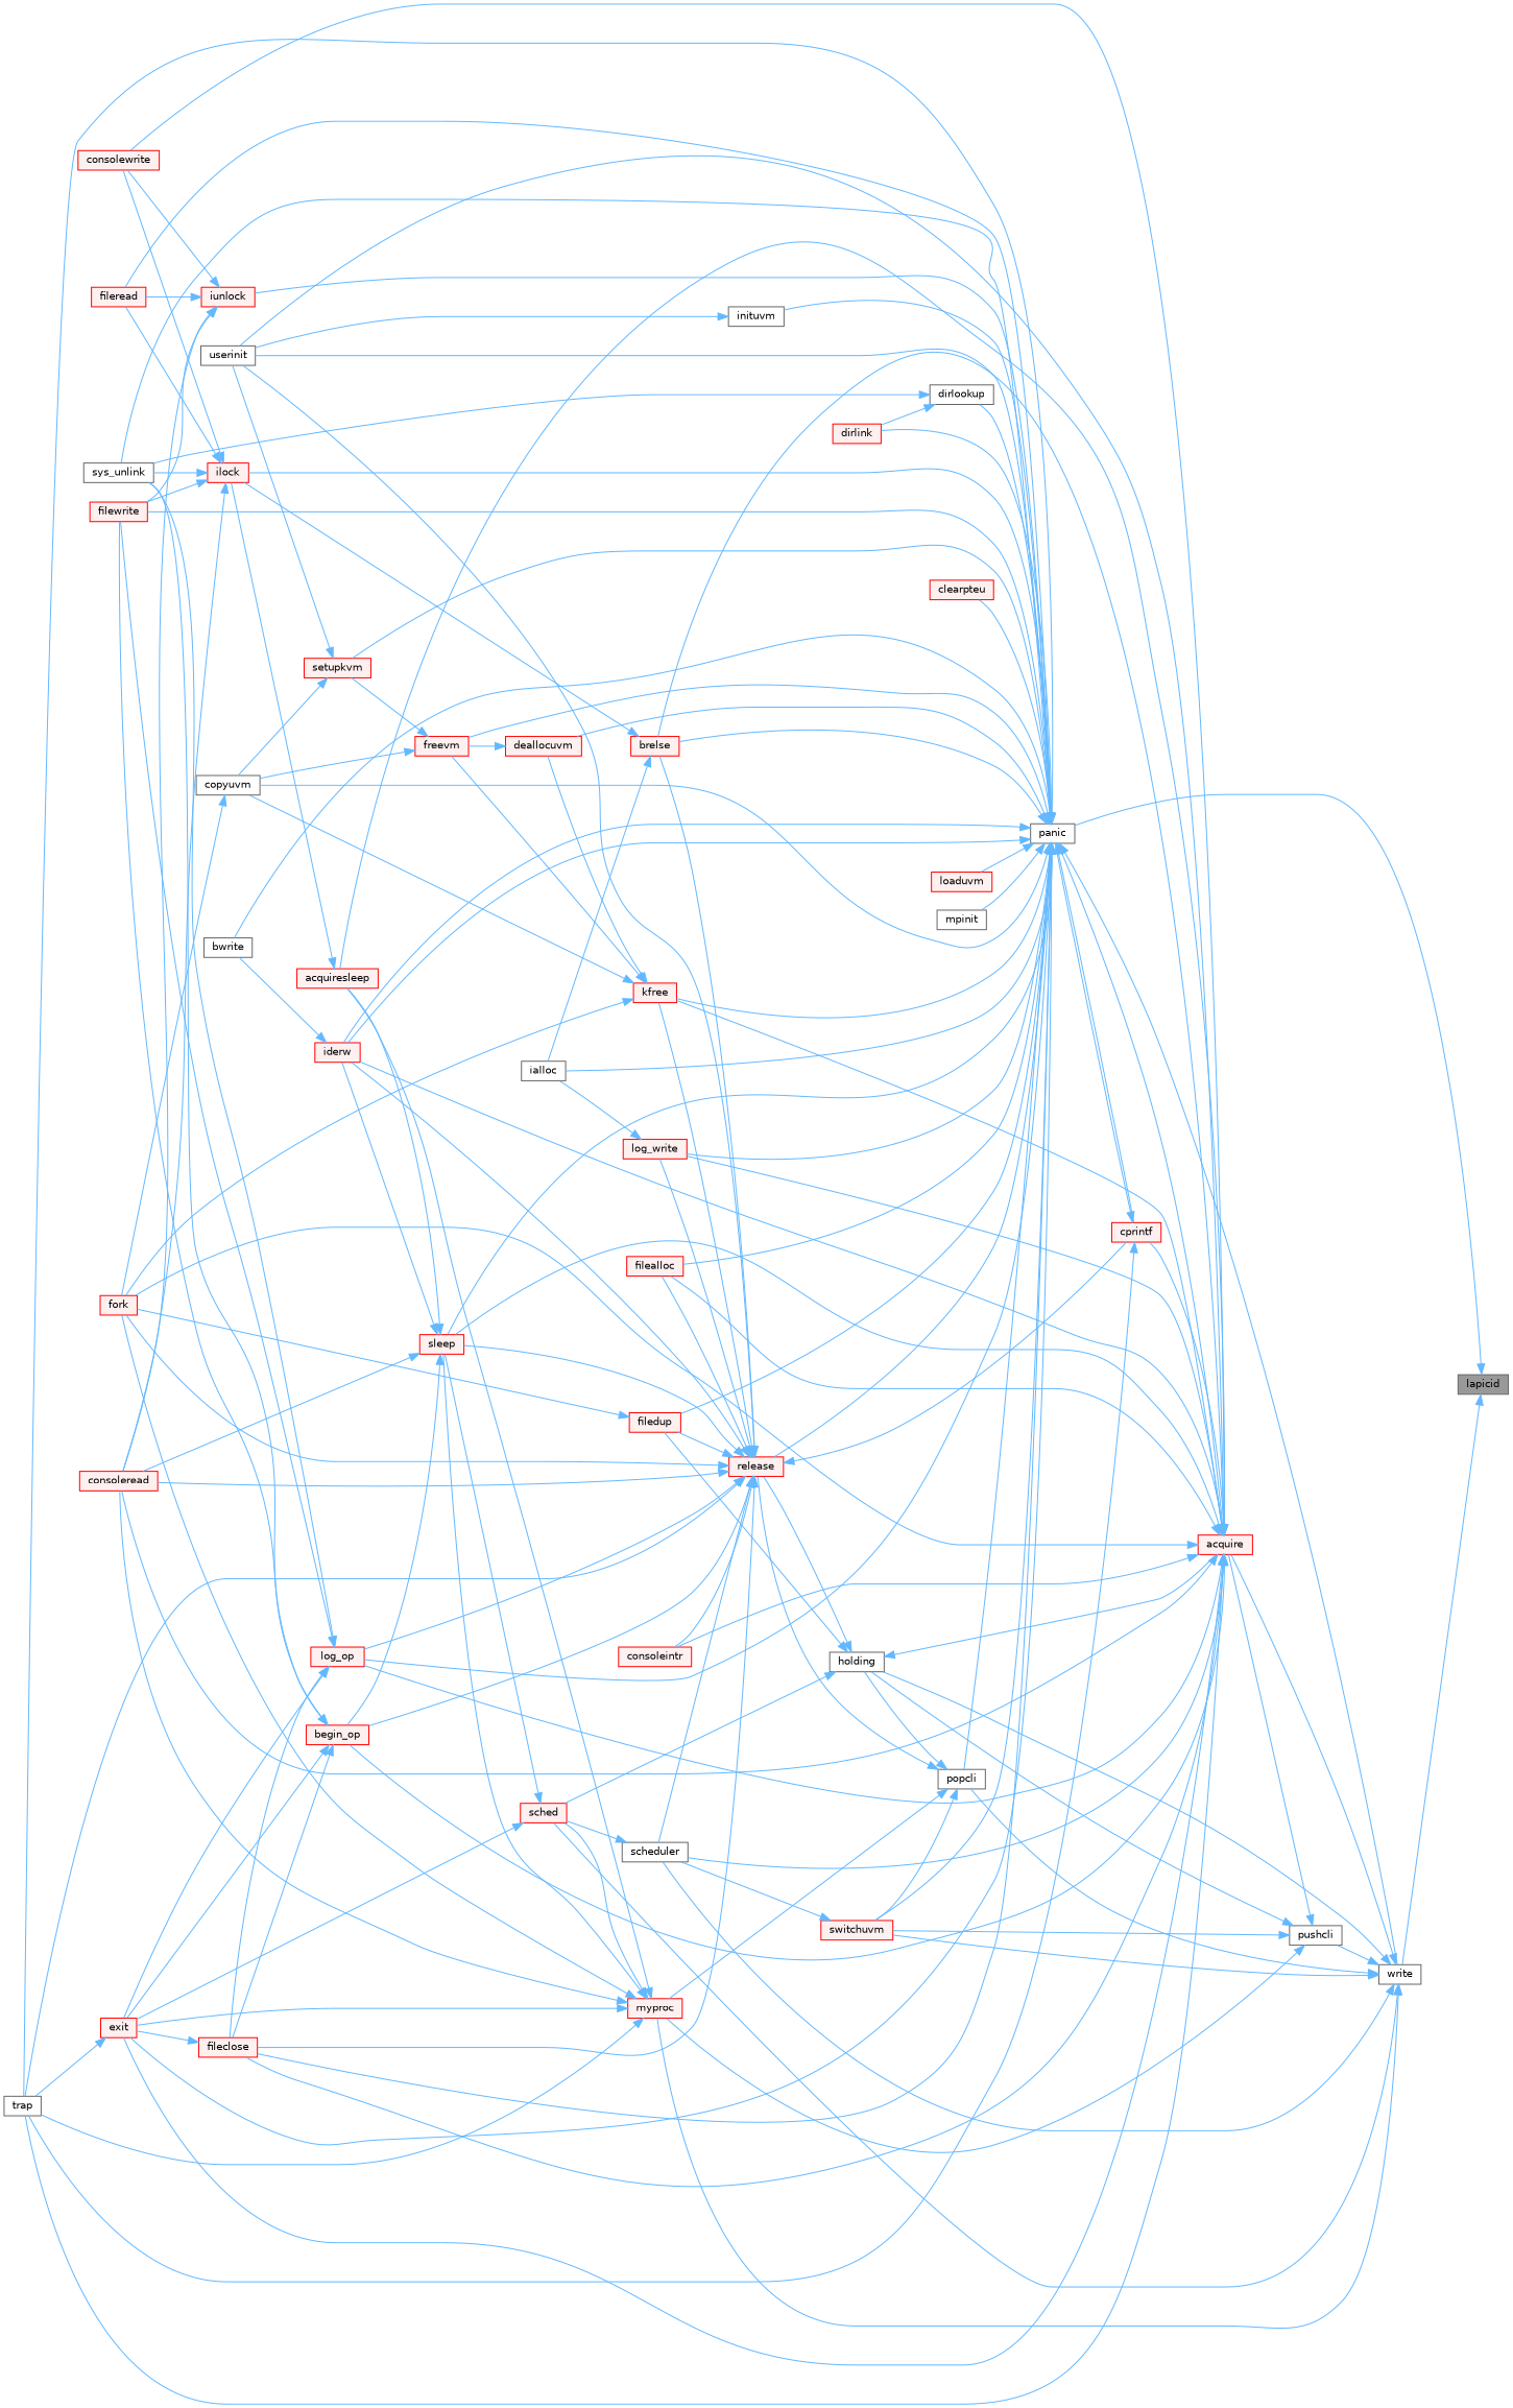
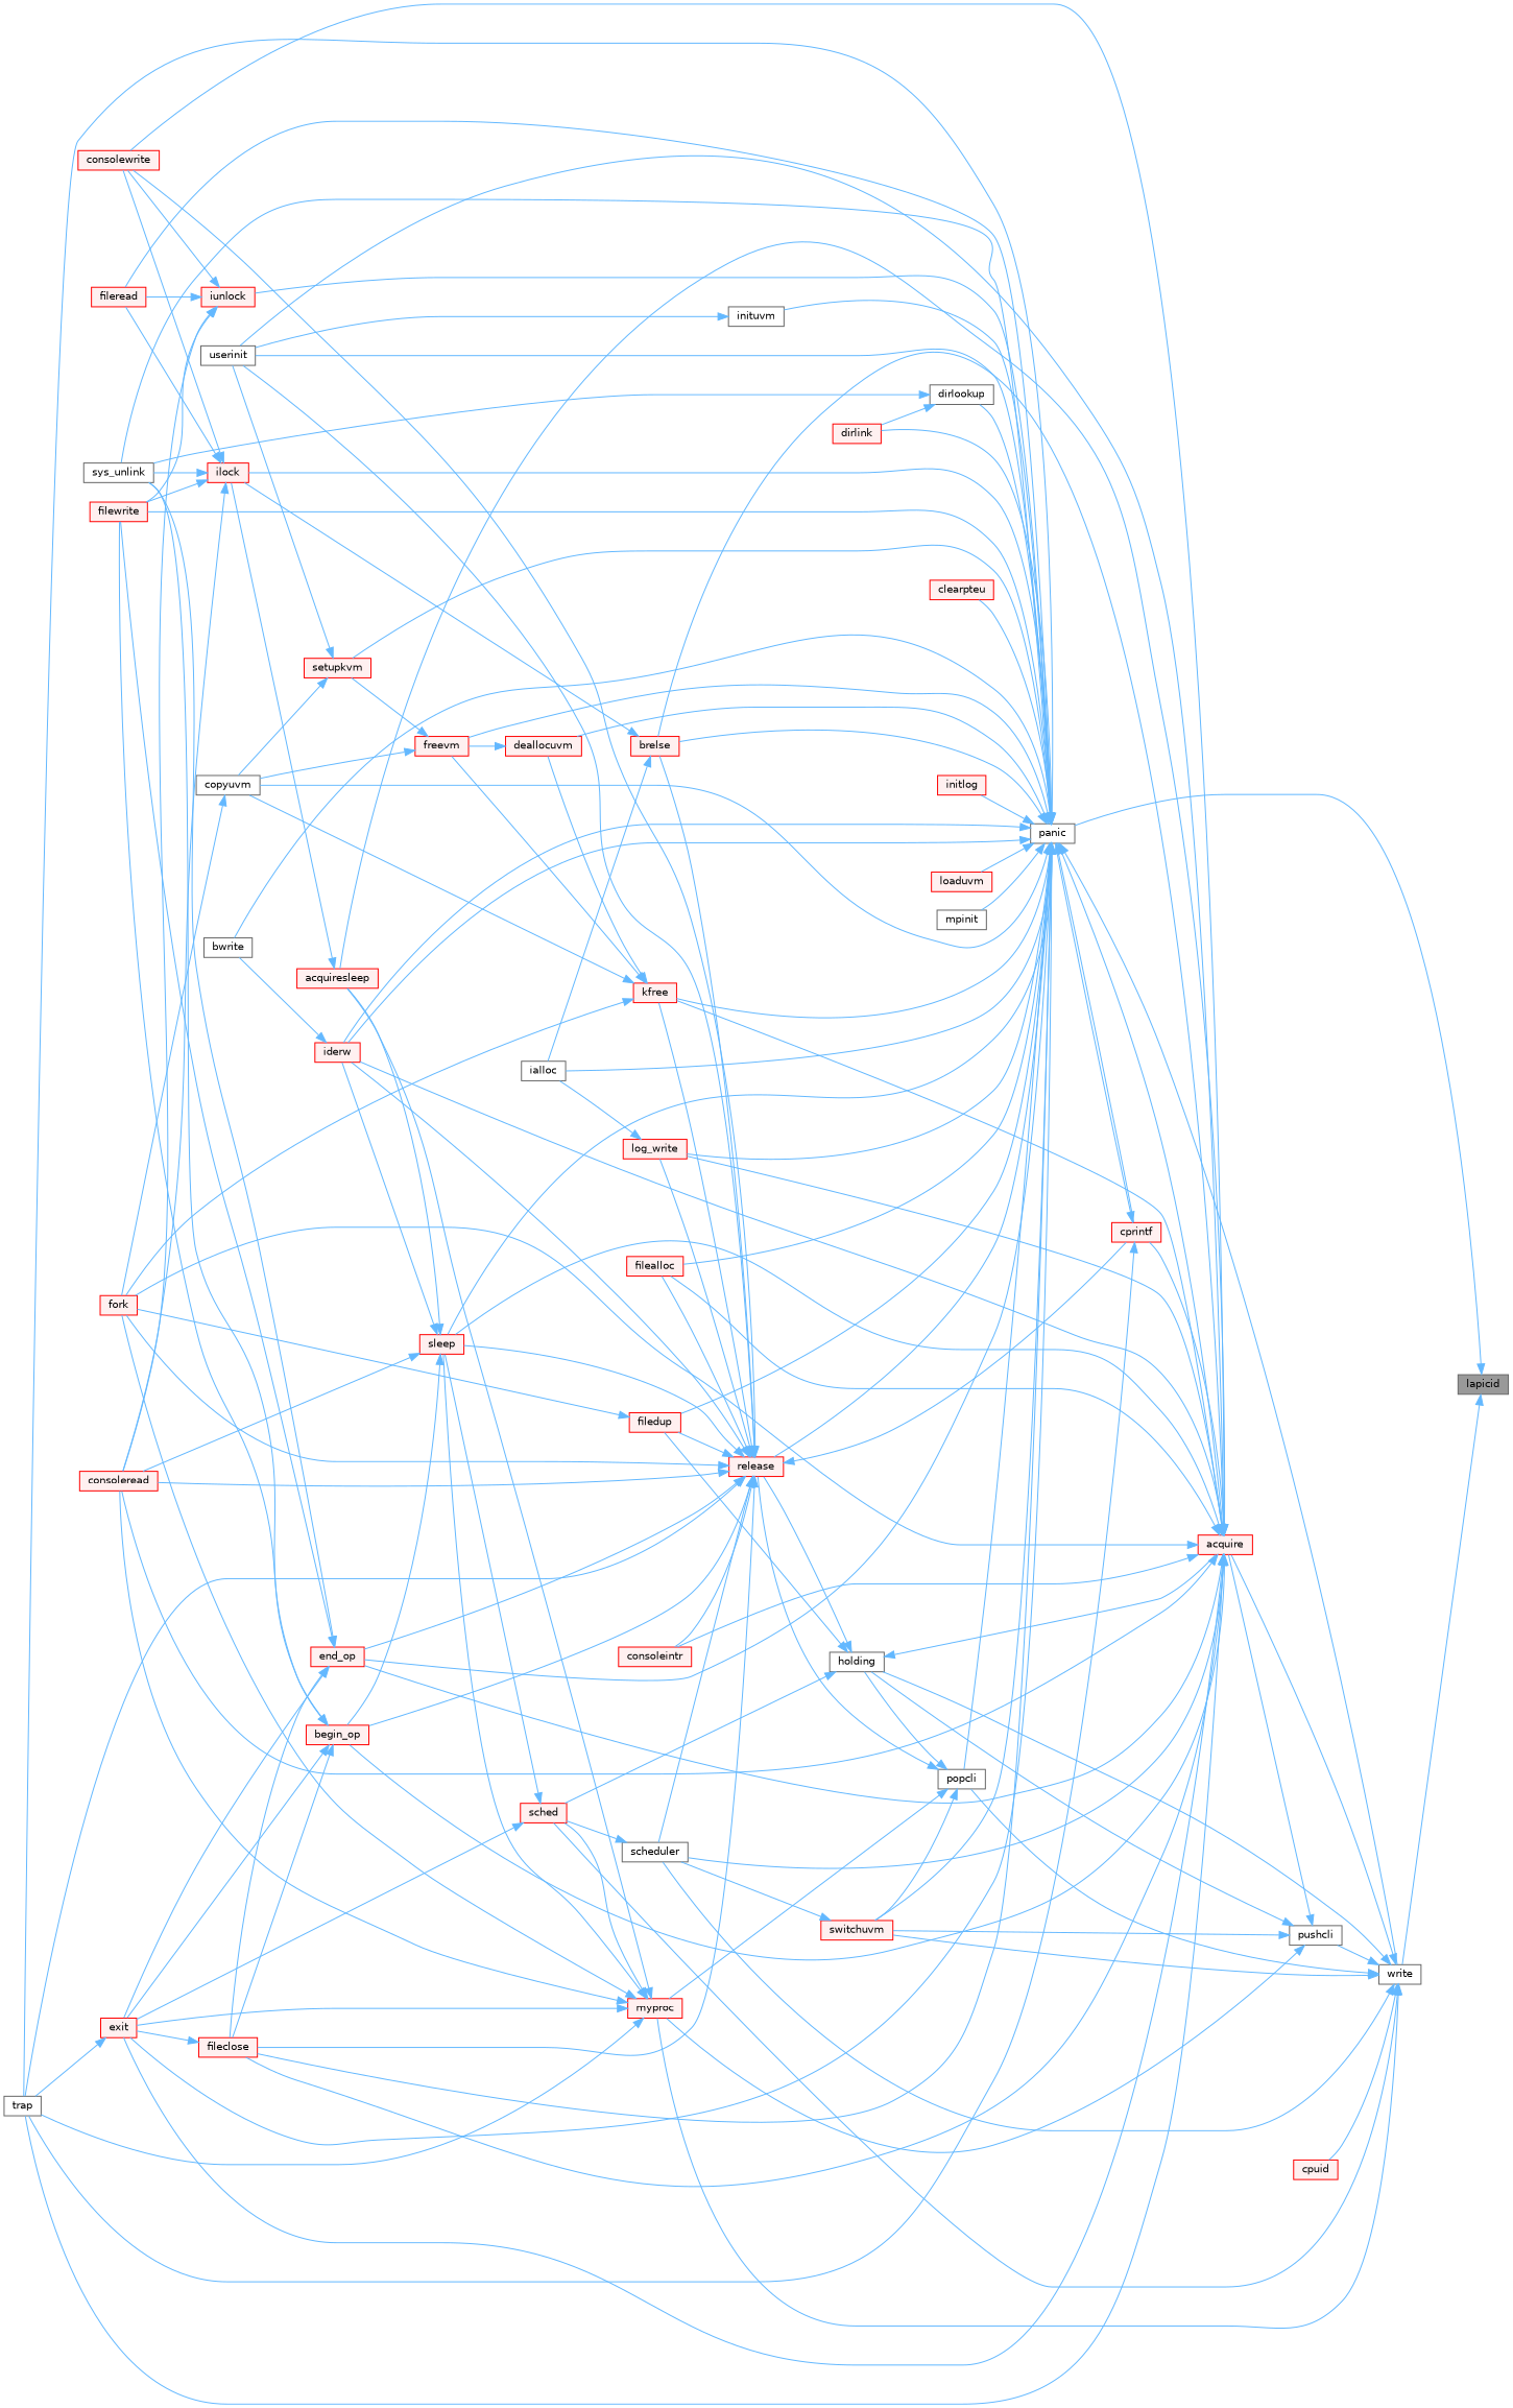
  digraph {
    rankdir=RL
    node [color=red fillcolor="#FFF0F0" fontname=Helvetica fontsize=10 shape=box style=filled]
    edge [color=steelblue1 dir=back fontname=Helvetica fontsize=10 labelfontname=Helvetica labelfontsize=10 style=solid]
    n1 [color=gray40 fillcolor=grey60 fontcolor=black height=0.2 label=lapicid width=0.4]
    n2 [color=grey40 fillcolor=white height=0.2 label=write width=0.4]
    n3 [color=grey40 fillcolor=white height=0.2 label=panic width=0.4]
    n4 [height=0.2 label=acquire width=0.4]
    n5 [color=grey40 fillcolor=white height=0.2 label=popcli width=0.4]
    n6 [color=grey40 fillcolor=white height=0.2 label=holding width=0.4]
    n7 [color=grey40 fillcolor=white height=0.2 label=scheduler width=0.4]
    n8 [height=0.2 label=sched width=0.4]
    n9 [height=0.2 label=myproc width=0.4]
    n10 [height=0.2 label=switchuvm width=0.4]
+   n11 [height=0.2 label=cpuid width=0.4]
    n12 [color=grey40 fillcolor=white height=0.2 label=pushcli width=0.4]
    n13 [height=0.2 label=exit width=0.4]
    n14 [color=grey40 fillcolor=white height=0.2 label=trap width=0.4]
    n15 [height=0.2 label=fileclose width=0.4]
    n16 [height=0.2 label=brelse width=0.4]
    n17 [height=0.2 label=cprintf width=0.4]
    n18 [color=grey40 fillcolor=white height=0.2 label=userinit width=0.4]
-   n19 [height=0.2 label=log_op width=0.4]
+   n19 [height=0.2 label=end_op width=0.4]
    n20 [height=0.2 label=filedup width=0.4]
    n21 [height=0.2 label=iderw width=0.4]
    n22 [height=0.2 label=kfree width=0.4]
    n23 [height=0.2 label=log_write width=0.4]
    n24 [height=0.2 label=filealloc width=0.4]
    n25 [height=0.2 label=sleep width=0.4]
    n26 [height=0.2 label=ilock width=0.4]
    n27 [height=0.2 label=fileread width=0.4]
    n28 [height=0.2 label=filewrite width=0.4]
    n29 [color=grey40 fillcolor=white height=0.2 label=sys_unlink width=0.4]
    n30 [color=grey40 fillcolor=white height=0.2 label=ialloc width=0.4]
    n31 [color=grey40 fillcolor=white height=0.2 label=bwrite width=0.4]
    n32 [height=0.2 label=clearpteu width=0.4]
    n33 [color=grey40 fillcolor=white height=0.2 label=copyuvm width=0.4]
    n34 [height=0.2 label=deallocuvm width=0.4]
    n35 [height=0.2 label=freevm width=0.4]
    n36 [height=0.2 label=setupkvm width=0.4]
    n37 [height=0.2 label=dirlink width=0.4]
    n38 [color=grey40 fillcolor=white height=0.2 label=dirlookup width=0.4]
+   n39 [height=0.2 label=initlog width=0.4]
    n40 [color=grey40 fillcolor=white height=0.2 label=inituvm width=0.4]
    n41 [height=0.2 label=iunlock width=0.4]
    n42 [height=0.2 label=loaduvm width=0.4]
    n43 [color=grey40 fillcolor=white height=0.2 label=mpinit width=0.4]
    n44 [height=0.2 label=release width=0.4]
    n45 [height=0.2 label=acquiresleep width=0.4]
    n46 [height=0.2 label=consoleread width=0.4]
    n47 [height=0.2 label=consolewrite width=0.4]
    n48 [height=0.2 label=begin_op width=0.4]
    n49 [height=0.2 label=consoleintr width=0.4]
    n50 [height=0.2 label=fork width=0.4]
    n1 -> n2
    n1 -> n3
    n2 -> n4
    n2 -> n5
    n2 -> n6
    n2 -> n7
    n2 -> n8
    n2 -> n9
    n2 -> n10
+   n2 -> n11
    n2 -> n12
    n3 -> n2
    n3 -> n4
    n3 -> n5
    n3 -> n10
    n3 -> n13
    n3 -> n14
    n3 -> n15
    n3 -> n16
    n3 -> n17
    n3 -> n18
    n3 -> n19
    n3 -> n20
    n3 -> n21
    n3 -> n21
    n3 -> n22
    n3 -> n23
    n3 -> n24
    n3 -> n25
    n3 -> n26
    n3 -> n27
    n3 -> n28
    n3 -> n29
    n3 -> n30
    n3 -> n31
    n3 -> n32
    n3 -> n33
    n3 -> n34
    n3 -> n35
    n3 -> n36
    n3 -> n37
    n3 -> n38
+   n3 -> n39
    n3 -> n40
    n3 -> n41
    n3 -> n42
    n3 -> n43
    n3 -> n44
    n4 -> n7
    n4 -> n13
    n4 -> n14
    n4 -> n15
    n4 -> n16
    n4 -> n17
    n4 -> n18
    n4 -> n19
    n4 -> n21
    n4 -> n22
    n4 -> n23
    n4 -> n24
    n4 -> n25
    n4 -> n45
    n4 -> n46
    n4 -> n47
    n4 -> n48
    n4 -> n49
    n4 -> n50
    n5 -> n6
    n5 -> n9
    n5 -> n10
    n5 -> n44
    n6 -> n4
    n6 -> n8
    n6 -> n20
    n6 -> n44
    n7 -> n8
    n8 -> n13
    n8 -> n25
    n9 -> n8
    n9 -> n13
    n9 -> n14
    n9 -> n25
    n9 -> n45
    n9 -> n46
    n9 -> n50
    n10 -> n7
    n12 -> n4
    n12 -> n6
    n12 -> n9
    n12 -> n10
    n13 -> n14
    n15 -> n13
    n16 -> n26
    n16 -> n30
    n17 -> n3
    n17 -> n14
    n19 -> n13
    n19 -> n15
    n19 -> n28
    n19 -> n29
    n20 -> n50
    n21 -> n31
    n22 -> n33
    n22 -> n34
    n22 -> n35
    n22 -> n50
    n23 -> n30
    n25 -> n21
    n25 -> n45
    n25 -> n46
    n25 -> n48
    n26 -> n27
    n26 -> n28
    n26 -> n29
    n26 -> n46
    n26 -> n47
    n33 -> n50
    n34 -> n35
    n35 -> n33
    n35 -> n36
    n36 -> n18
    n36 -> n33
    n38 -> n29
    n38 -> n37
    n40 -> n18
    n41 -> n27
    n41 -> n28
    n41 -> n46
    n41 -> n47
    n44 -> n7
    n44 -> n14
    n44 -> n15
    n44 -> n16
    n44 -> n17
    n44 -> n18
    n44 -> n19
    n44 -> n20
    n44 -> n21
    n44 -> n22
    n44 -> n23
    n44 -> n24
    n44 -> n25
    n44 -> n46
+   n44 -> n47
    n44 -> n48
    n44 -> n49
    n44 -> n50
    n45 -> n26
    n48 -> n13
    n48 -> n15
    n48 -> n28
    n48 -> n29
  }
